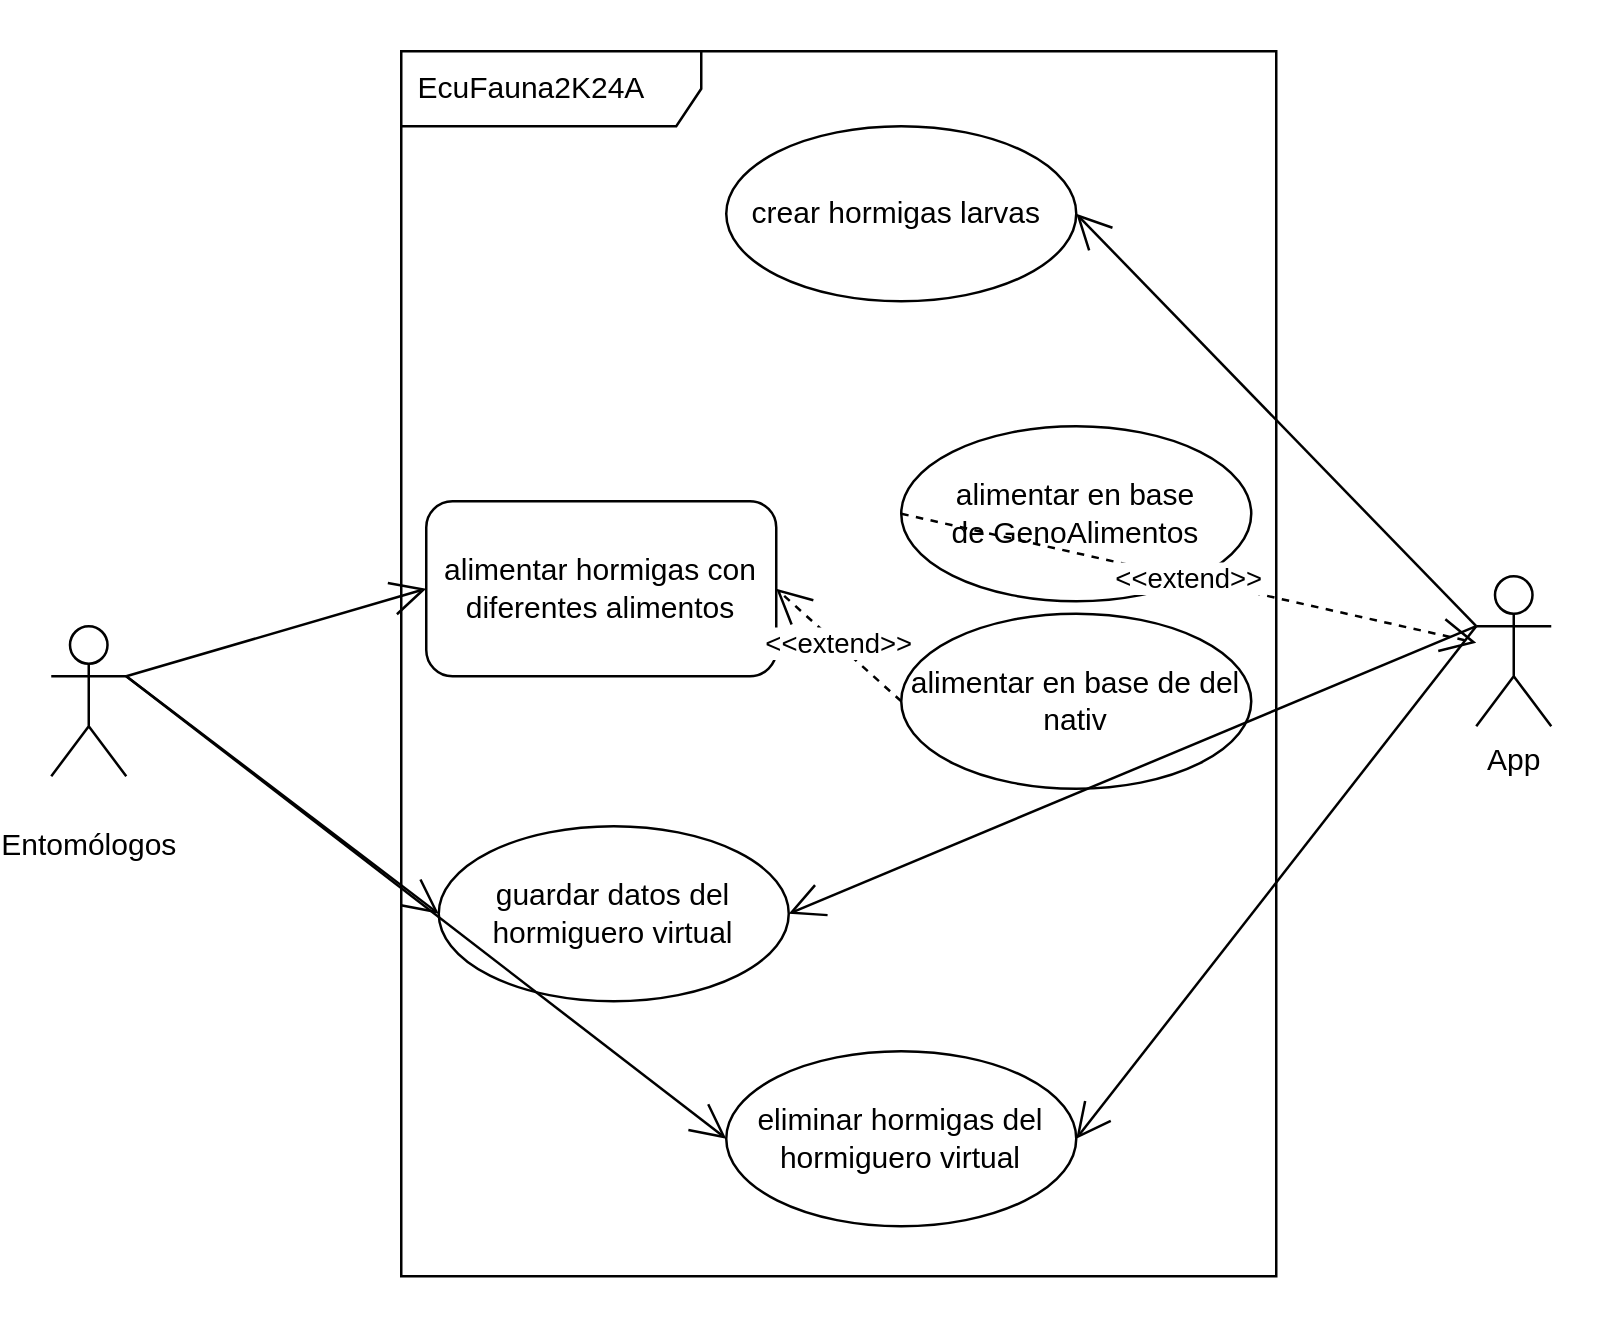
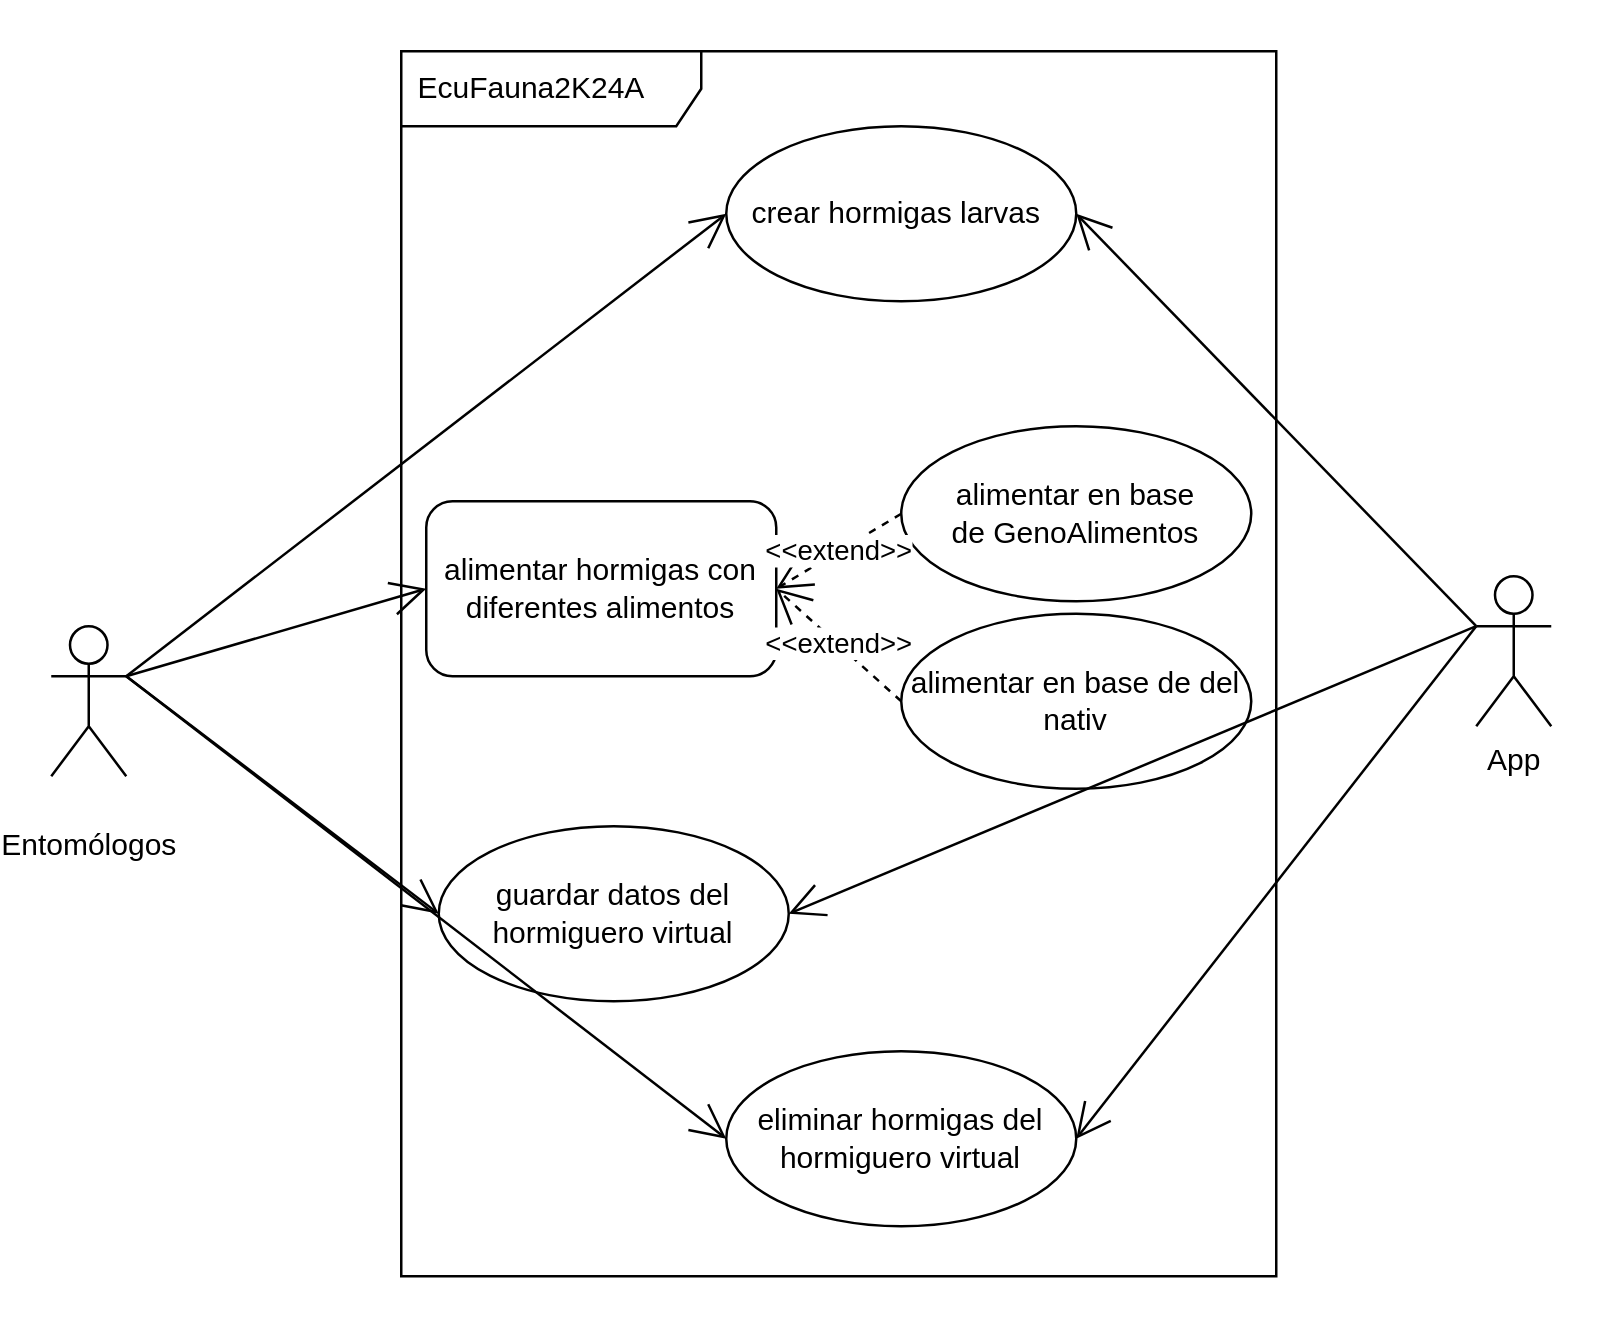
  <mxCell id="0" />
  <mxCell id="1" parent="0" />
  <mxCell id="2" value="EcuFauna2K24A" style="shape=umlFrame;whiteSpace=wrap;html=1;width=120;height=30;boundedLbl=1;verticalAlign=middle;align=left;spacingLeft=5;" vertex="1" parent="1"><mxGeometry x="160" y="20" width="350" height="490" as="geometry" /></mxCell>
  <mxCell id="3" value="&lt;br&gt;Entomólogos" style="shape=umlActor;verticalLabelPosition=bottom;verticalAlign=top;html=1;" vertex="1" parent="1"><mxGeometry x="20" y="250" width="30" height="60" as="geometry" /></mxCell>
  <mxCell id="4" value="App" style="shape=umlActor;verticalLabelPosition=bottom;verticalAlign=top;html=1;" vertex="1" parent="1"><mxGeometry x="590" y="230" width="30" height="60" as="geometry" /></mxCell>
  <mxCell id="5" value="crear hormigas larvas&amp;nbsp;" style="ellipse;whiteSpace=wrap;html=1;" vertex="1" parent="1"><mxGeometry x="290" y="50" width="140" height="70" as="geometry" /></mxCell>
  <mxCell id="6" value="alimentar hormigas con diferentes alimentos" style="whiteSpace=wrap;html=1;rounded=1;" vertex="1" parent="1"><mxGeometry x="170" y="200" width="140" height="70" as="geometry" /></mxCell>
  <mxCell id="7" value="alimentar en base de&amp;nbsp;GenoAlimentos" style="ellipse;whiteSpace=wrap;html=1;" vertex="1" parent="1"><mxGeometry x="360" y="170" width="140" height="70" as="geometry" /></mxCell>
  <mxCell id="8" value="alimentar en base de&amp;nbsp;del nativ" style="ellipse;whiteSpace=wrap;html=1;" vertex="1" parent="1"><mxGeometry x="360" y="245" width="140" height="70" as="geometry" /></mxCell>
  <mxCell id="9" value="guardar datos del hormiguero virtual" style="ellipse;whiteSpace=wrap;html=1;" vertex="1" parent="1"><mxGeometry x="175" y="330" width="140" height="70" as="geometry" /></mxCell>
  <mxCell id="10" value="eliminar hormigas del hormiguero virtual" style="ellipse;whiteSpace=wrap;html=1;" vertex="1" parent="1"><mxGeometry x="290" y="420" width="140" height="70" as="geometry" /></mxCell>
+ <mxCell id="11" value="" style="endArrow=open;endFill=1;endSize=12;html=1;exitX=1;exitY=0.333;exitDx=0;exitDy=0;exitPerimeter=0;entryX=0;entryY=0.5;entryDx=0;entryDy=0;" edge="1" parent="1" source="3" target="5"><mxGeometry width="160" relative="1" as="geometry"><mxPoint x="230" y="210" as="sourcePoint" /><mxPoint x="390" y="210" as="targetPoint" /></mxGeometry></mxCell>
  <mxCell id="12" value="" style="endArrow=open;endFill=1;endSize=12;html=1;exitX=1;exitY=0.333;exitDx=0;exitDy=0;exitPerimeter=0;entryX=0;entryY=0.5;entryDx=0;entryDy=0;" edge="1" parent="1" source="3" target="6"><mxGeometry width="160" relative="1" as="geometry"><mxPoint x="60" y="280" as="sourcePoint" /><mxPoint x="180" y="145" as="targetPoint" /></mxGeometry></mxCell>
  <mxCell id="13" value="" style="endArrow=open;endFill=1;endSize=12;html=1;exitX=1;exitY=0.333;exitDx=0;exitDy=0;exitPerimeter=0;entryX=0;entryY=0.5;entryDx=0;entryDy=0;" edge="1" parent="1" source="3" target="9"><mxGeometry width="160" relative="1" as="geometry"><mxPoint x="70" y="290" as="sourcePoint" /><mxPoint x="180" y="245" as="targetPoint" /></mxGeometry></mxCell>
  <mxCell id="14" value="" style="endArrow=open;endFill=1;endSize=12;html=1;exitX=1;exitY=0.333;exitDx=0;exitDy=0;exitPerimeter=0;entryX=0;entryY=0.5;entryDx=0;entryDy=0;" edge="1" parent="1" source="3" target="10"><mxGeometry width="160" relative="1" as="geometry"><mxPoint x="80" y="300" as="sourcePoint" /><mxPoint x="180" y="355" as="targetPoint" /></mxGeometry></mxCell>
  <mxCell id="15" value="" style="endArrow=open;endFill=1;endSize=12;html=1;exitX=0;exitY=0.333;exitDx=0;exitDy=0;exitPerimeter=0;entryX=1;entryY=0.5;entryDx=0;entryDy=0;" edge="1" parent="1" source="4" target="5"><mxGeometry width="160" relative="1" as="geometry"><mxPoint x="60" y="280" as="sourcePoint" /><mxPoint x="300" y="95" as="targetPoint" /></mxGeometry></mxCell>
  <mxCell id="16" value="" style="endArrow=open;endFill=1;endSize=12;html=1;exitX=0;exitY=0.333;exitDx=0;exitDy=0;exitPerimeter=0;entryX=1;entryY=0.5;entryDx=0;entryDy=0;" edge="1" parent="1" source="4" target="9"><mxGeometry width="160" relative="1" as="geometry"><mxPoint x="600" y="260" as="sourcePoint" /><mxPoint x="440" y="95" as="targetPoint" /></mxGeometry></mxCell>
  <mxCell id="17" value="" style="endArrow=open;endFill=1;endSize=12;html=1;exitX=0;exitY=0.333;exitDx=0;exitDy=0;exitPerimeter=0;entryX=1;entryY=0.5;entryDx=0;entryDy=0;" edge="1" parent="1" source="4" target="10"><mxGeometry width="160" relative="1" as="geometry"><mxPoint x="600" y="260" as="sourcePoint" /><mxPoint x="480" y="325" as="targetPoint" /></mxGeometry></mxCell>
- <mxCell id="18" value="&amp;lt;&amp;lt;extend&amp;gt;&amp;gt;" style="endArrow=open;endSize=12;dashed=1;html=1;exitX=0;exitY=0.5;exitDx=0;exitDy=0;" edge="1" parent="1" source="7" target="4"><mxGeometry width="160" relative="1" as="geometry"><mxPoint x="-170" y="450" as="sourcePoint" /><mxPoint x="-10" y="450" as="targetPoint" /></mxGeometry></mxCell>
+ <mxCell id="18" value="&amp;lt;&amp;lt;extend&amp;gt;&amp;gt;" style="endArrow=open;endSize=12;dashed=1;html=1;entryX=1;entryY=0.5;entryDx=0;entryDy=0;exitX=0;exitY=0.5;exitDx=0;exitDy=0;" edge="1" parent="1" source="7" target="6"><mxGeometry width="160" relative="1" as="geometry"><mxPoint x="-170" y="450" as="sourcePoint" /><mxPoint x="-10" y="450" as="targetPoint" /></mxGeometry></mxCell>
  <mxCell id="19" value="&amp;lt;&amp;lt;extend&amp;gt;&amp;gt;" style="endArrow=open;endSize=12;dashed=1;html=1;entryX=1;entryY=0.5;entryDx=0;entryDy=0;exitX=0;exitY=0.5;exitDx=0;exitDy=0;" edge="1" parent="1" source="8" target="6"><mxGeometry width="160" relative="1" as="geometry"><mxPoint x="370" y="215" as="sourcePoint" /><mxPoint x="320" y="245" as="targetPoint" /></mxGeometry></mxCell>
